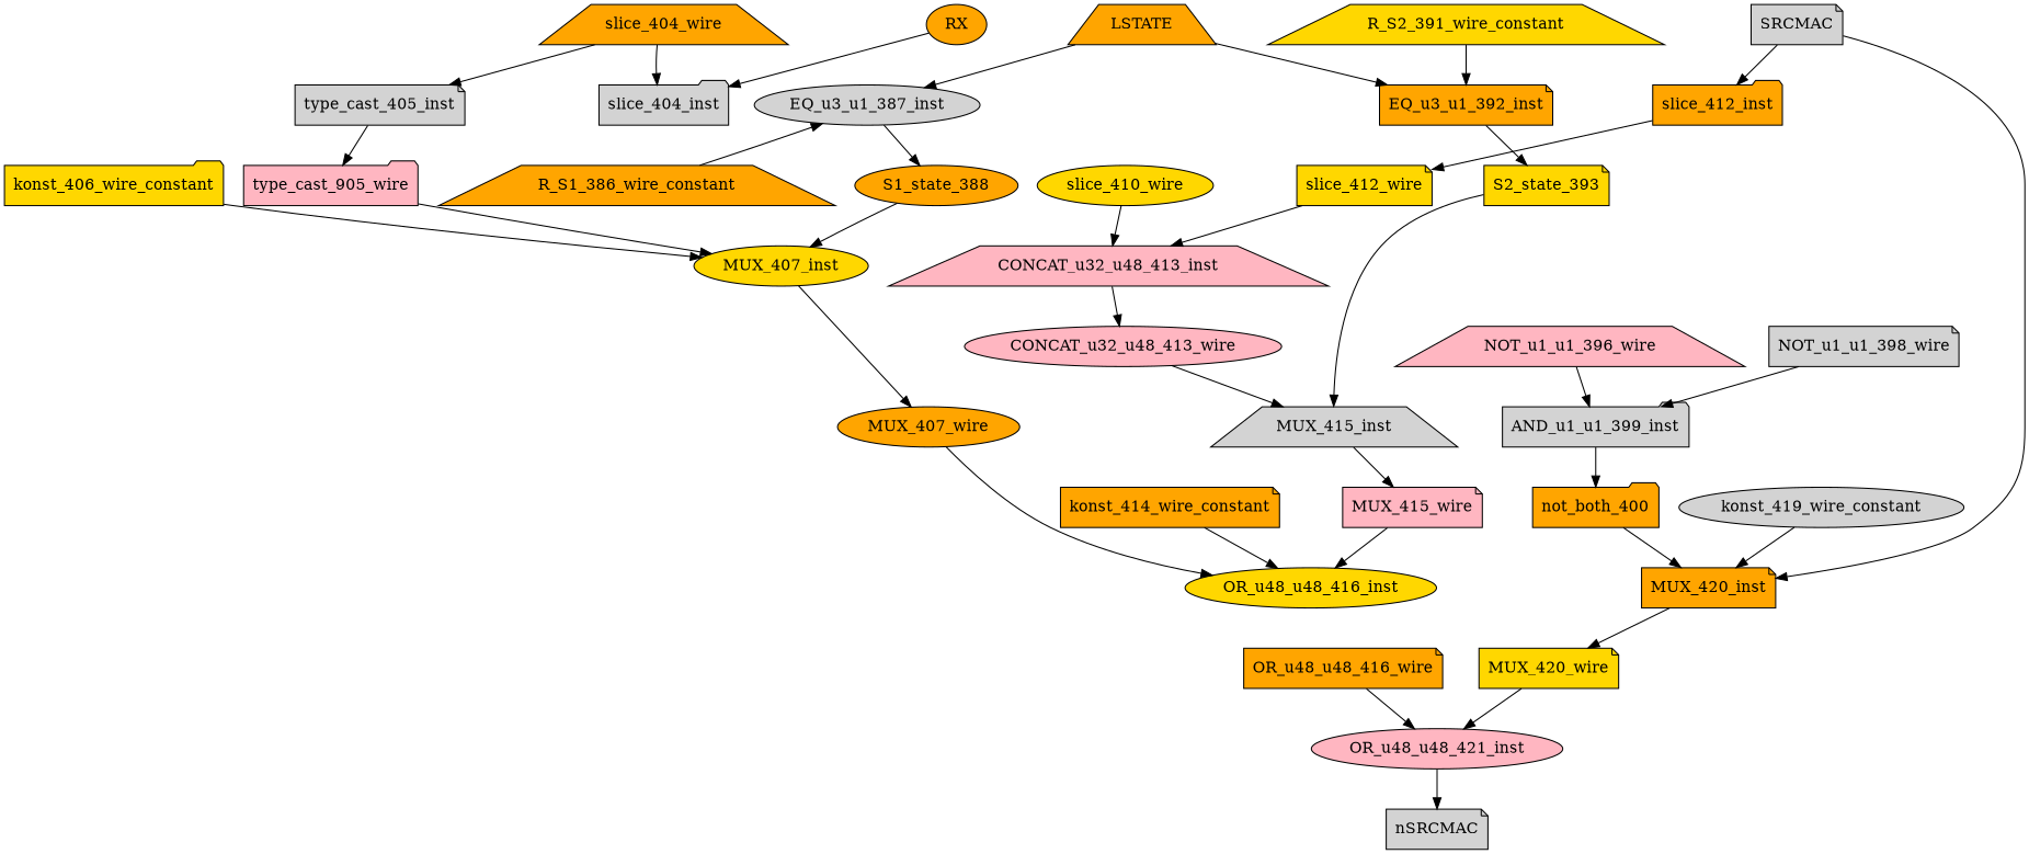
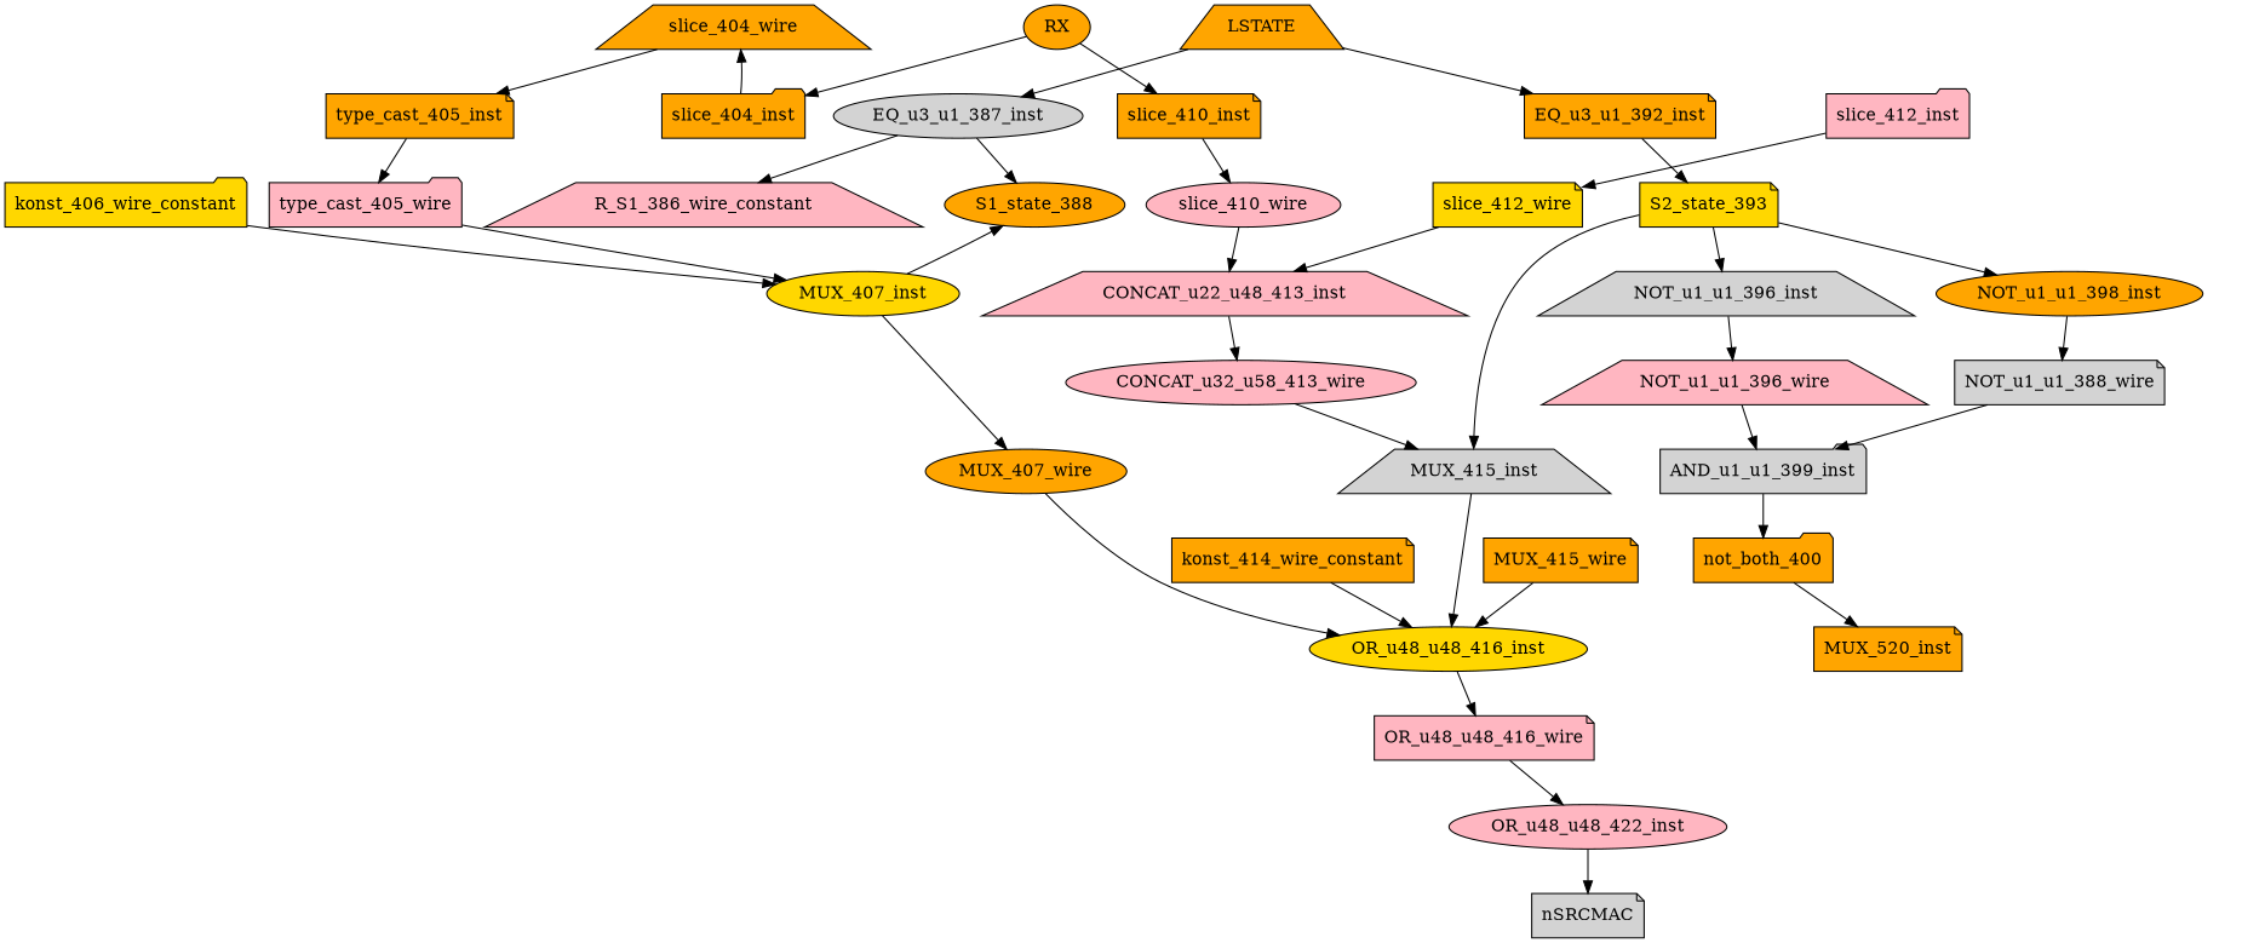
  digraph {
    node [fillcolor=orange shape=note style=filled]
-   CONCAT_u32_u48_413_wire [fillcolor=lightpink shape=ellipse]
+   CONCAT_u32_u48_413_wire [fillcolor=lightpink shape=ellipse label=CONCAT_u32_u58_413_wire]
    MUX_415_inst [fillcolor=lightgrey shape=trapezium]
-   MUX_415_wire [fillcolor=lightpink]
+   MUX_415_wire
    MUX_407_wire [shape=ellipse]
    OR_u48_u48_416_inst [fillcolor=gold shape=ellipse]
-   OR_u48_u48_416_wire
-   MUX_420_wire [fillcolor=gold]
-   OR_u48_u48_421_inst [fillcolor=lightpink shape=ellipse]
+   OR_u48_u48_416_wire [fillcolor=lightpink]
+   OR_u48_u48_421_inst [fillcolor=lightpink shape=ellipse label=OR_u48_u48_422_inst]
    nSRCMAC [fillcolor=lightgrey]
    NOT_u1_u1_396_wire [fillcolor=lightpink shape=trapezium]
    AND_u1_u1_399_inst [fillcolor=lightgrey shape=folder]
    not_both_400 [shape=folder]
-   NOT_u1_u1_398_wire [fillcolor=lightgrey]
-   R_S1_386_wire_constant [shape=trapezium]
+   NOT_u1_u1_398_wire [fillcolor=lightgrey label=NOT_u1_u1_388_wire]
+   R_S1_386_wire_constant [fillcolor=lightpink shape=trapezium]
    EQ_u3_u1_387_inst [fillcolor=lightgrey shape=ellipse]
    S1_state_388 [shape=ellipse]
-   R_S2_391_wire_constant [fillcolor=gold shape=trapezium]
    EQ_u3_u1_392_inst
    S2_state_393 [fillcolor=gold]
    MUX_407_inst [fillcolor=gold shape=ellipse]
+   NOT_u1_u1_396_inst [fillcolor=lightgrey shape=trapezium]
+   NOT_u1_u1_398_inst [shape=ellipse]
    konst_406_wire_constant [fillcolor=gold shape=folder]
    konst_414_wire_constant
-   konst_419_wire_constant [fillcolor=lightgrey shape=ellipse]
-   MUX_420_inst
+   MUX_420_inst [label=MUX_520_inst]
    slice_404_wire [shape=trapezium]
-   type_cast_405_inst [fillcolor=lightgrey]
-   type_cast_405_wire [fillcolor=lightpink shape=folder label=type_cast_905_wire]
-   slice_410_wire [fillcolor=gold shape=ellipse]
-   CONCAT_u32_u48_413_inst [fillcolor=lightpink shape=trapezium]
+   type_cast_405_inst
+   type_cast_405_wire [fillcolor=lightpink shape=folder]
+   slice_410_wire [fillcolor=lightpink shape=ellipse]
+   CONCAT_u32_u48_413_inst [fillcolor=lightpink shape=trapezium label=CONCAT_u22_u48_413_inst]
    slice_412_wire [fillcolor=gold]
    LSTATE [shape=trapezium]
-   SRCMAC [fillcolor=lightgrey]
-   slice_412_inst [shape=folder]
-   slice_404_inst [fillcolor=lightgrey shape=folder]
+   slice_412_inst [fillcolor=lightpink shape=folder]
+   slice_404_inst [shape=folder]
    RX [shape=ellipse]
+   slice_410_inst
    CONCAT_u32_u48_413_wire -> MUX_415_inst
-   MUX_415_inst -> MUX_415_wire
+   MUX_415_inst -> OR_u48_u48_416_inst
    MUX_415_wire -> OR_u48_u48_416_inst
    MUX_407_wire -> OR_u48_u48_416_inst
+   OR_u48_u48_416_inst -> OR_u48_u48_416_wire
    OR_u48_u48_416_wire -> OR_u48_u48_421_inst
-   MUX_420_wire -> OR_u48_u48_421_inst
    OR_u48_u48_421_inst -> nSRCMAC
    NOT_u1_u1_396_wire -> AND_u1_u1_399_inst
    AND_u1_u1_399_inst -> not_both_400
    not_both_400 -> MUX_420_inst
    NOT_u1_u1_398_wire -> AND_u1_u1_399_inst
-   R_S1_386_wire_constant -> EQ_u3_u1_387_inst
+   EQ_u3_u1_387_inst -> R_S1_386_wire_constant
    EQ_u3_u1_387_inst -> S1_state_388
-   S1_state_388 -> MUX_407_inst
-   R_S2_391_wire_constant -> EQ_u3_u1_392_inst
+   MUX_407_inst -> S1_state_388
    EQ_u3_u1_392_inst -> S2_state_393
    S2_state_393 -> MUX_415_inst
+   S2_state_393 -> NOT_u1_u1_396_inst
+   S2_state_393 -> NOT_u1_u1_398_inst
    MUX_407_inst -> MUX_407_wire
+   NOT_u1_u1_396_inst -> NOT_u1_u1_396_wire
+   NOT_u1_u1_398_inst -> NOT_u1_u1_398_wire
    konst_406_wire_constant -> MUX_407_inst
    konst_414_wire_constant -> OR_u48_u48_416_inst
-   konst_419_wire_constant -> MUX_420_inst
-   MUX_420_inst -> MUX_420_wire
    slice_404_wire -> type_cast_405_inst
    type_cast_405_inst -> type_cast_405_wire
    type_cast_405_wire -> MUX_407_inst
    slice_410_wire -> CONCAT_u32_u48_413_inst
    CONCAT_u32_u48_413_inst -> CONCAT_u32_u48_413_wire
    slice_412_wire -> CONCAT_u32_u48_413_inst
    LSTATE -> EQ_u3_u1_387_inst
    LSTATE -> EQ_u3_u1_392_inst
-   SRCMAC -> MUX_420_inst
-   SRCMAC -> slice_412_inst
    slice_412_inst -> slice_412_wire
-   slice_404_wire -> slice_404_inst
+   slice_404_inst -> slice_404_wire
    RX -> slice_404_inst
+   RX -> slice_410_inst
+   slice_410_inst -> slice_410_wire
  }
